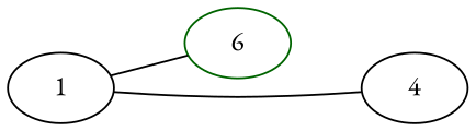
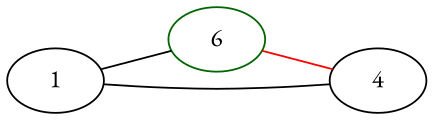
  graph {
    fontname="EB Garamond"
    rankdir=LR
    node [color=black fontname="EB Garamond"]
    edge [fontname="EB Garamond"]
    1
    n2 [color=darkgreen label=6]
    4
    1 -- n2
    1 -- 4
+   n2 -- 4 [color=red]
  }
